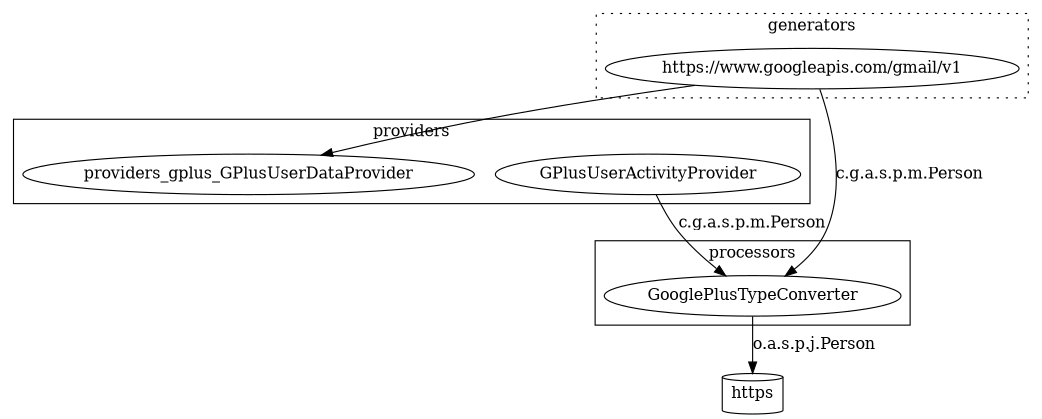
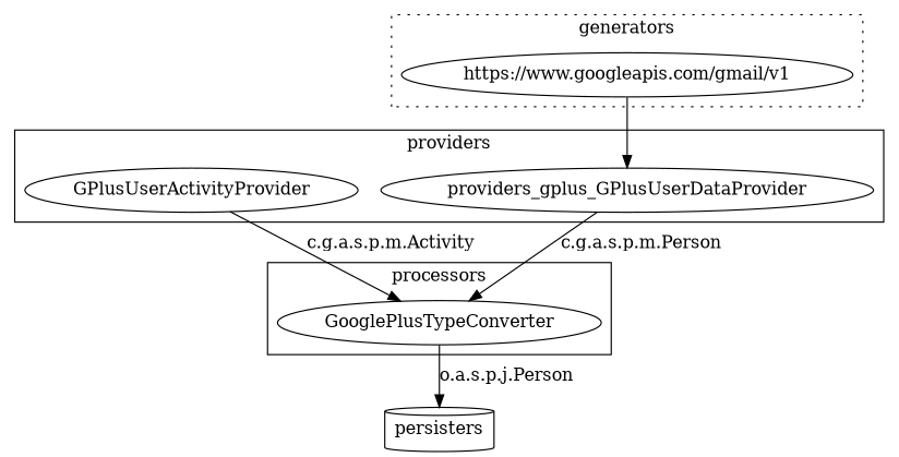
  digraph {
    compound=true
    rankdir=TB
    splines=true
    n1 [label=GPlusUserActivityProvider]
    n2 [label=providers_gplus_GPlusUserDataProvider]
    n3 [label="https://www.googleapis.com/gmail/v1"]
    n4 [label=GooglePlusTypeConverter]
-   n5 [label=https shape=cylinder]
+   n5 [label=persisters shape=cylinder]
    subgraph cluster_1 {
      label=providers
      n1
      n2
    }
    subgraph cluster_2 {
      label=generators
      style=dotted
      n3
    }
    subgraph cluster_3 {
      label=processors
      n4
    }
-   n1 -> n4 [label="c.g.a.s.p.m.Person"]
-   n3 -> n4 [label="c.g.a.s.p.m.Person"]
+   n1 -> n4 [label="c.g.a.s.p.m.Activity"]
+   n2 -> n4 [label="c.g.a.s.p.m.Person"]
    n3 -> n2
    n4 -> n5 [label="o.a.s.p.j.Person"]
  }
